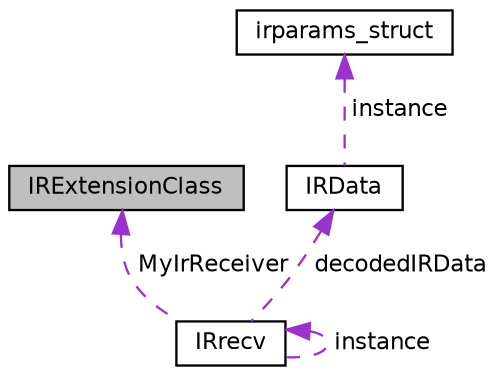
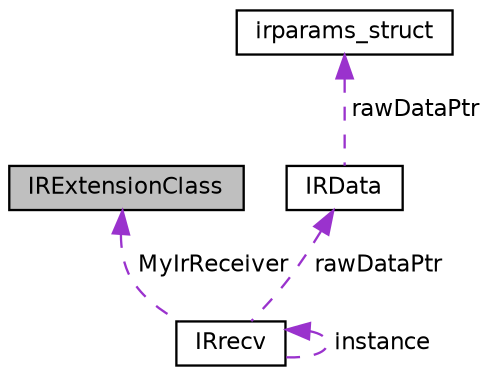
  digraph {
    node [color=black fillcolor=white fontname=Helvetica fontsize=10 shape=record style=filled]
    edge [color=darkorchid3 dir=back fontname=Helvetica fontsize=10 labelfontname=Helvetica labelfontsize=10 style=dashed]
    n1 [fillcolor=grey75 fontcolor=black height=0.2 label=IRExtensionClass width=0.4]
    n2 [height=0.2 label=IRrecv width=0.4]
    n3 [height=0.2 label=IRData width=0.4]
    n4 [height=0.2 label=irparams_struct width=0.4]
    n1 -> n2 [label=" MyIrReceiver"]
    n2 -> n2 [label=" instance"]
-   n3 -> n2 [label=" decodedIRData"]
-   n4 -> n3 [label=" instance"]
+   n3 -> n2 [label=" rawDataPtr"]
+   n4 -> n3 [label=" rawDataPtr"]
  }
